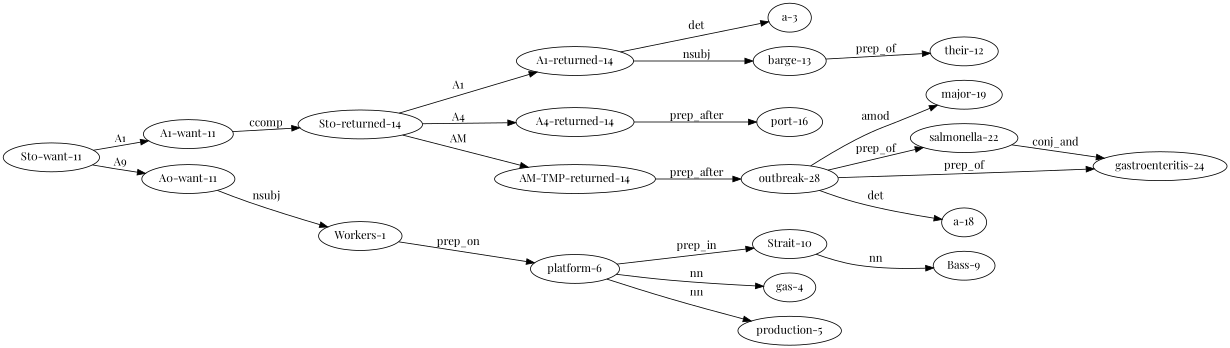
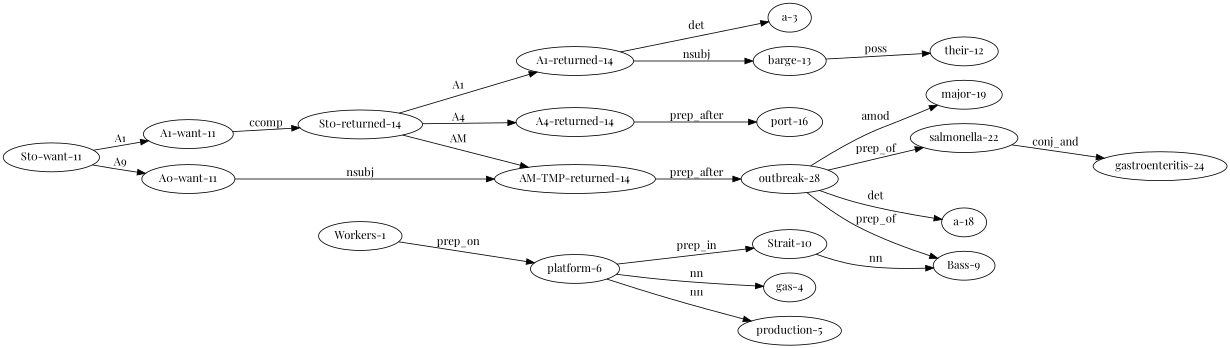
  digraph {
    fontname="Playfair Display"
    rankdir=LR
    node [fontname="Playfair Display"]
    edge [fontname="Playfair Display"]
    "salmonella-22"
    "gastroenteritis-24"
    n3 [label="outbreak-28"]
    "a-18"
    "major-19"
    "platform-6"
    "gas-4"
    "production-5"
    "Strait-10"
    "Bass-9"
    "barge-13"
    "their-12"
    "Workers-1"
    "St0-want-11"
    "A1-want-11"
    "A0-want-11"
    "St0-returned-14"
    "A4-returned-14"
    "A1-returned-14"
    "AM-TMP-returned-14"
    "port-16"
    "a-3"
    "salmonella-22" -> "gastroenteritis-24" [label=conj_and]
    n3 -> "salmonella-22" [label=prep_of]
-   n3 -> "gastroenteritis-24" [label=prep_of]
+   n3 -> "Bass-9" [label=prep_of]
    n3 -> "a-18" [label=det]
    n3 -> "major-19" [label=amod]
    "platform-6" -> "gas-4" [label=nn]
    "platform-6" -> "production-5" [label=nn]
    "platform-6" -> "Strait-10" [label=prep_in]
    "Strait-10" -> "Bass-9" [label=nn]
-   "barge-13" -> "their-12" [label=prep_of]
+   "barge-13" -> "their-12" [label=poss]
    "Workers-1" -> "platform-6" [label=prep_on]
    "St0-want-11" -> "A1-want-11" [label=A1]
    "St0-want-11" -> "A0-want-11" [label=A9]
    "A1-want-11" -> "St0-returned-14" [label=ccomp]
-   "A0-want-11" -> "Workers-1" [label=nsubj]
+   "A0-want-11" -> "AM-TMP-returned-14" [label=nsubj]
    "St0-returned-14" -> "A4-returned-14" [label=A4]
    "St0-returned-14" -> "A1-returned-14" [label=A1]
    "St0-returned-14" -> "AM-TMP-returned-14" [label=AM]
    "A4-returned-14" -> "port-16" [label=prep_after]
    "A1-returned-14" -> "barge-13" [label=nsubj]
    "A1-returned-14" -> "a-3" [label=det]
    "AM-TMP-returned-14" -> n3 [label=prep_after]
  }
